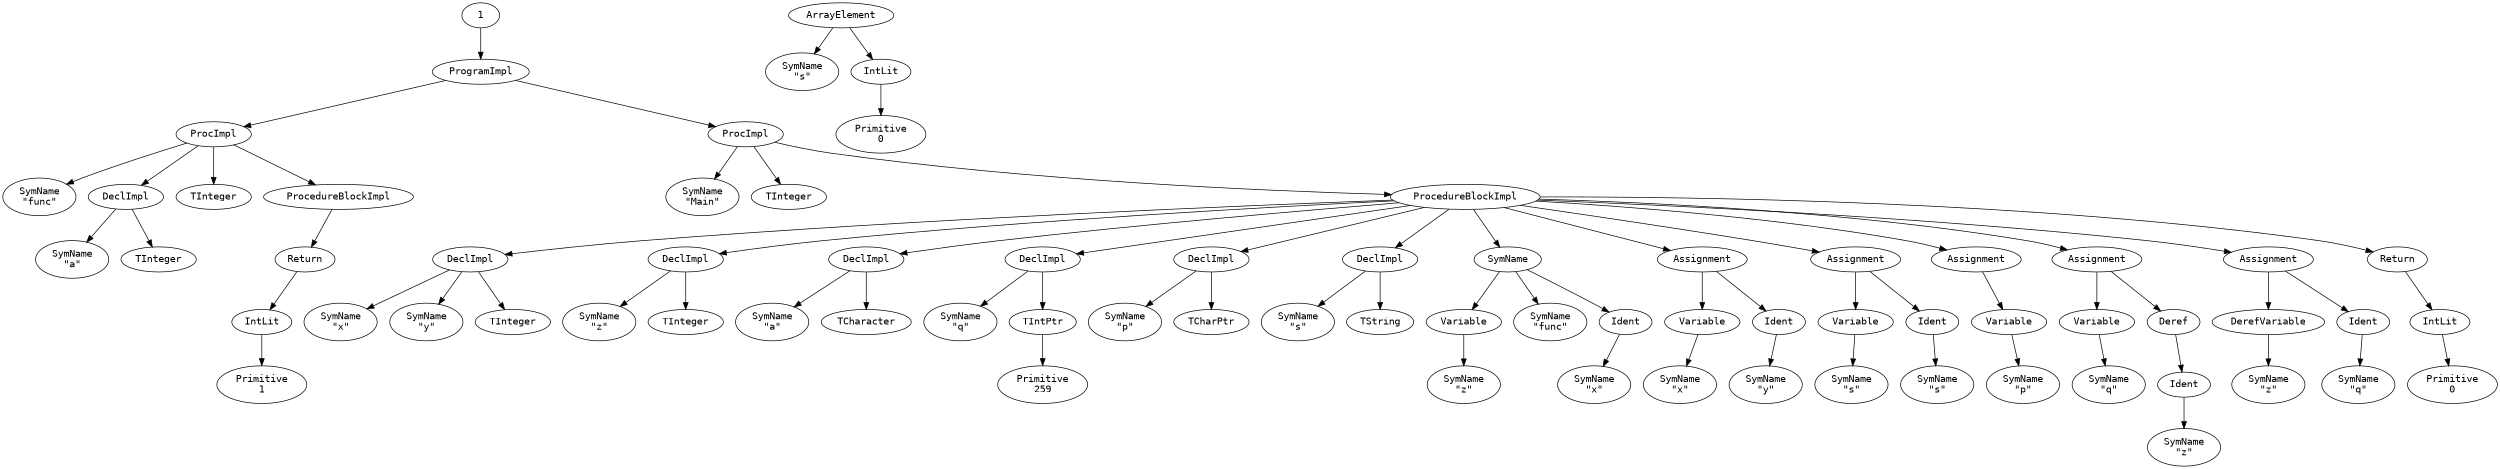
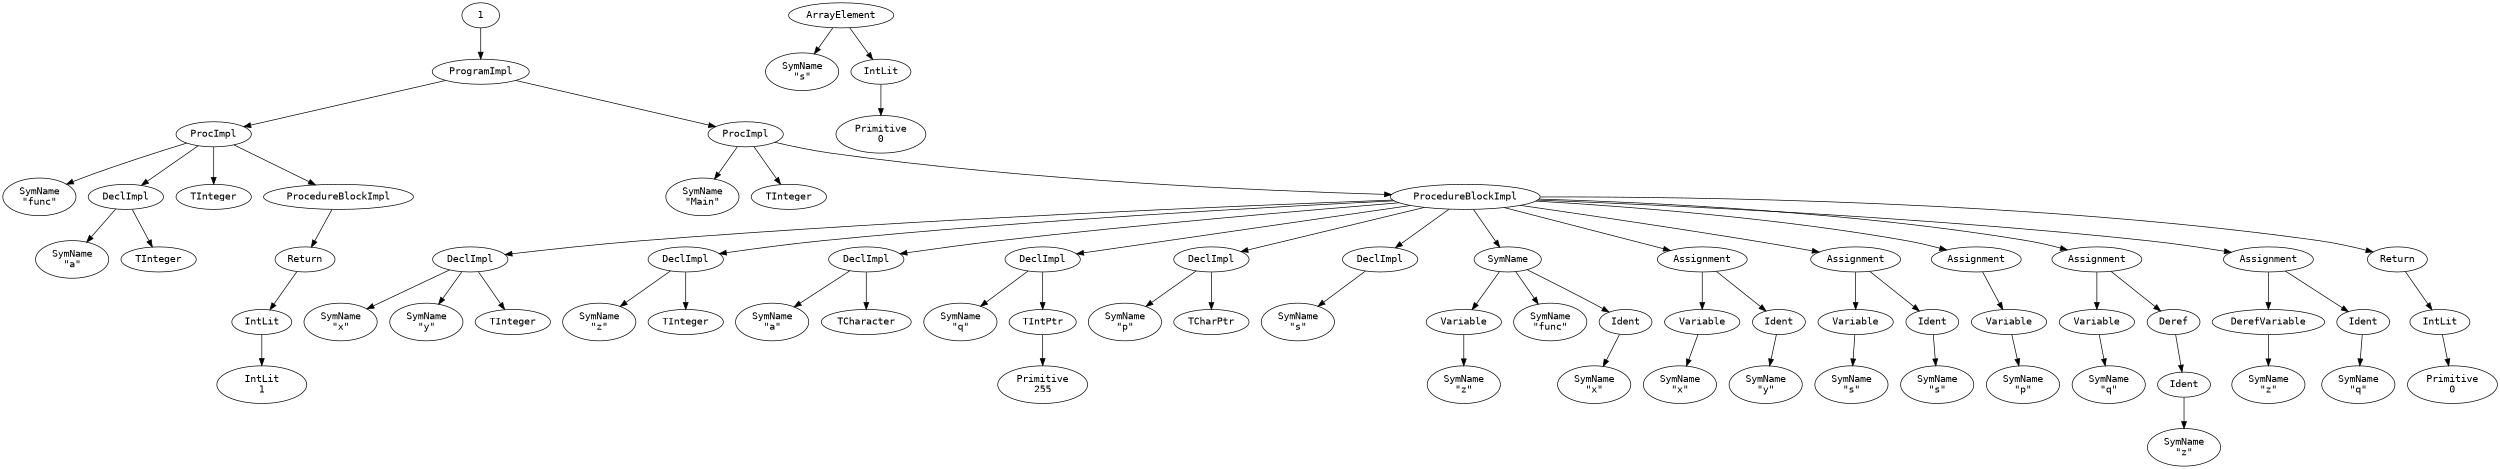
  digraph {
    fontname="DejaVu Sans Mono"
    node [fontname="DejaVu Sans Mono"]
    edge [fontname="DejaVu Sans Mono"]
    n1 [label=ProgramImpl]
    n2 [label=ProcImpl]
    n3 [label=ProcImpl]
    n4 [label=1]
    n5 [label="SymName\n\"func\""]
    n6 [label=DeclImpl]
    n7 [label=TInteger]
    n8 [label=ProcedureBlockImpl]
    n9 [label="SymName\n\"Main\""]
    n10 [label=TInteger]
    n11 [label=ProcedureBlockImpl]
    n12 [label="SymName\n\"a\""]
    n13 [label=TInteger]
    n14 [label=Return]
    n15 [label=IntLit]
-   n16 [label="Primitive\n1"]
+   n16 [label="IntLit\n1"]
    n17 [label=DeclImpl]
    n18 [label=DeclImpl]
    n19 [label=DeclImpl]
    n20 [label=DeclImpl]
    n21 [label=DeclImpl]
    n22 [label=DeclImpl]
    n23 [label=SymName]
    n24 [label=Assignment]
    n25 [label=Assignment]
    n26 [label=Assignment]
    n27 [label=Assignment]
    n28 [label=Assignment]
    n29 [label=Return]
    n30 [label="SymName\n\"x\""]
    n31 [label="SymName\n\"y\""]
    n32 [label=TInteger]
    n33 [label="SymName\n\"z\""]
    n34 [label=TInteger]
    n35 [label="SymName\n\"a\""]
    n36 [label=TCharacter]
    n37 [label="SymName\n\"q\""]
    n38 [label=TIntPtr]
    n39 [label="SymName\n\"p\""]
    n40 [label=TCharPtr]
    n41 [label="SymName\n\"s\""]
-   n42 [label=TString]
    n43 [label=Variable]
    n44 [label="SymName\n\"func\""]
    n45 [label=Ident]
    n46 [label=Variable]
    n47 [label=Ident]
    n48 [label=Variable]
    n49 [label=Ident]
    n50 [label=Variable]
    n51 [label=Variable]
    n52 [label=Deref]
    n53 [label=DerefVariable]
    n54 [label=Ident]
    n55 [label=IntLit]
-   n56 [label="Primitive\n259"]
+   n56 [label="Primitive\n255"]
    n57 [label="SymName\n\"z\""]
    n58 [label="SymName\n\"x\""]
    n59 [label="SymName\n\"x\""]
    n60 [label="SymName\n\"y\""]
    n61 [label="SymName\n\"s\""]
    n62 [label="SymName\n\"s\""]
    n63 [label="SymName\n\"p\""]
    n64 [label=ArrayElement]
    n65 [label="SymName\n\"s\""]
    n66 [label=IntLit]
    n67 [label="Primitive\n0"]
    n68 [label="SymName\n\"q\""]
    n69 [label=Ident]
    n70 [label="SymName\n\"z\""]
    n71 [label="SymName\n\"z\""]
    n72 [label="SymName\n\"q\""]
    n73 [label="Primitive\n0"]
    n1 -> n2
    n1 -> n3
    n2 -> n5
    n2 -> n6
    n2 -> n7
    n2 -> n8
    n3 -> n9
    n3 -> n10
    n3 -> n11
    n4 -> n1
    n6 -> n12
    n6 -> n13
    n8 -> n14
    n11 -> n17
    n11 -> n18
    n11 -> n19
    n11 -> n20
    n11 -> n21
    n11 -> n22
    n11 -> n23
    n11 -> n24
    n11 -> n25
    n11 -> n26
    n11 -> n27
    n11 -> n28
    n11 -> n29
    n14 -> n15
    n15 -> n16
    n17 -> n30
    n17 -> n31
    n17 -> n32
    n18 -> n33
    n18 -> n34
    n19 -> n35
    n19 -> n36
    n20 -> n37
    n20 -> n38
    n21 -> n39
    n21 -> n40
    n22 -> n41
-   n22 -> n42
    n23 -> n43
    n23 -> n44
    n23 -> n45
    n24 -> n46
    n24 -> n47
    n25 -> n48
    n25 -> n49
    n26 -> n50
    n27 -> n51
    n27 -> n52
    n28 -> n53
    n28 -> n54
    n29 -> n55
    n38 -> n56
    n43 -> n57
    n45 -> n58
    n46 -> n59
    n47 -> n60
    n48 -> n61
    n49 -> n62
    n50 -> n63
    n51 -> n68
    n52 -> n69
    n53 -> n71
    n54 -> n72
    n55 -> n73
    n64 -> n65
    n64 -> n66
    n66 -> n67
    n69 -> n70
  }
